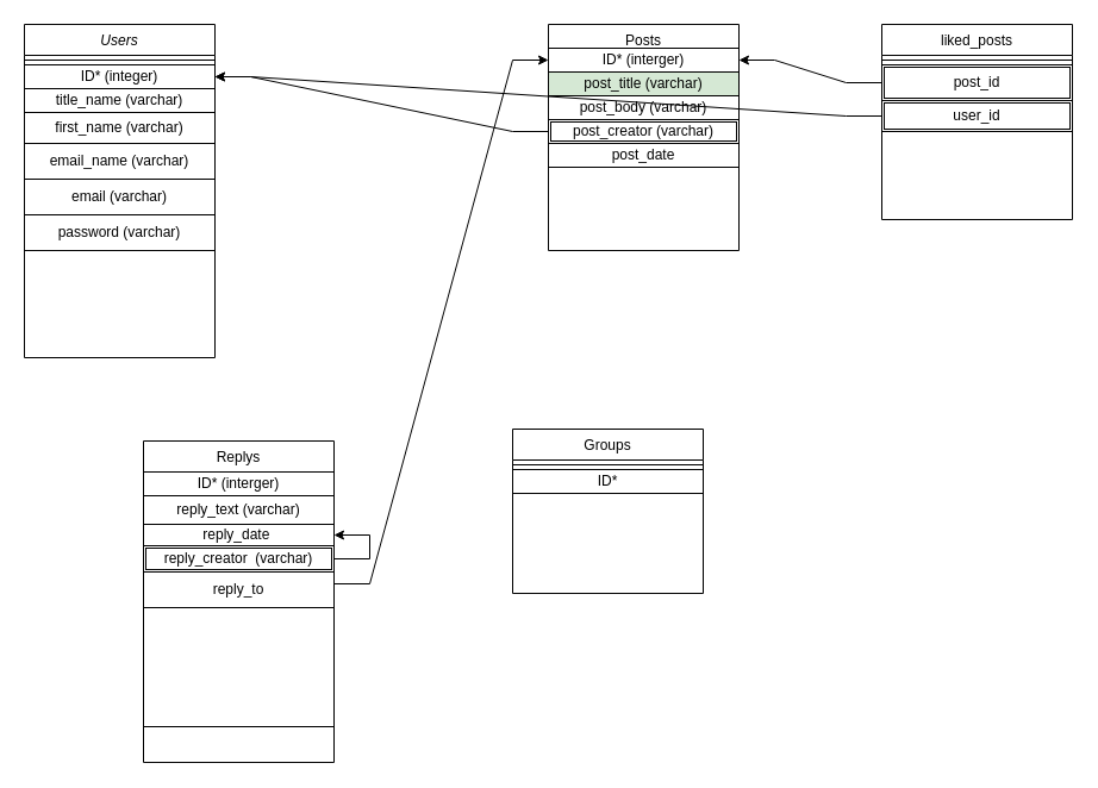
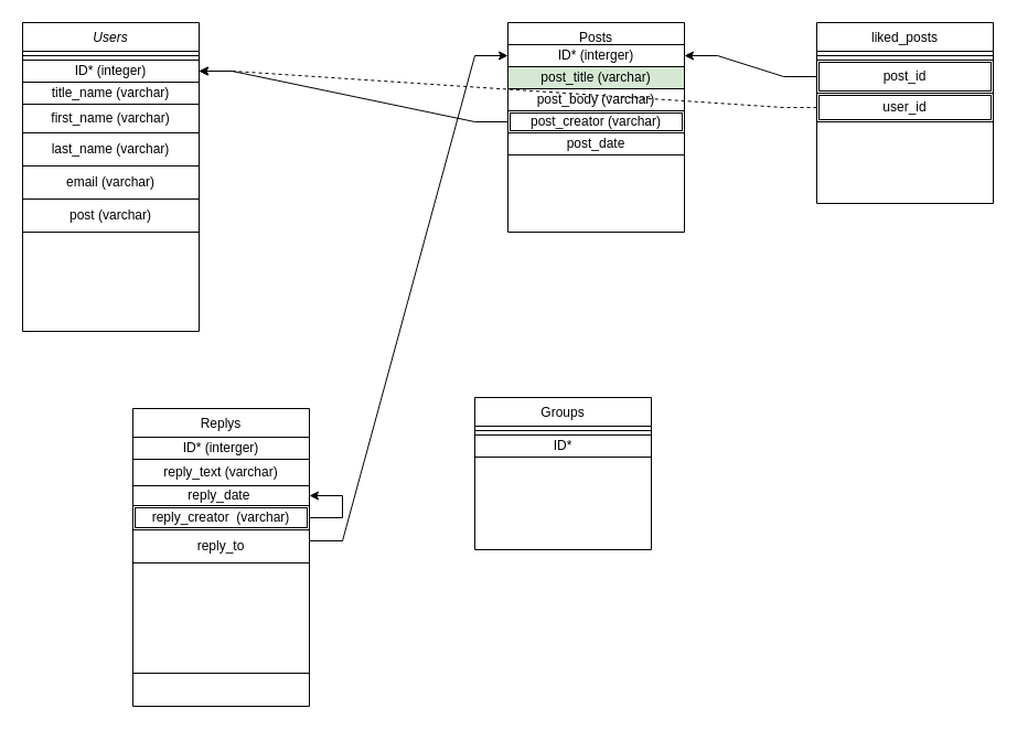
  <mxCell id="0" />
  <mxCell id="1" parent="0" />
  <mxCell id="2" value="Users" style="swimlane;fontStyle=2;align=center;verticalAlign=top;childLayout=stackLayout;horizontal=1;startSize=26;horizontalStack=0;resizeParent=1;resizeLast=0;collapsible=1;marginBottom=0;rounded=0;shadow=0;strokeWidth=1;" parent="1" vertex="1"><mxGeometry x="20" y="20" width="160" height="280" as="geometry"><mxRectangle x="230" y="140" width="160" height="26" as="alternateBounds" /></mxGeometry></mxCell>
  <mxCell id="3" value="" style="line;html=1;strokeWidth=1;align=left;verticalAlign=middle;spacingTop=-1;spacingLeft=3;spacingRight=3;rotatable=0;labelPosition=right;points=[];portConstraint=eastwest;" parent="2" vertex="1"><mxGeometry y="26" width="160" height="8" as="geometry" /></mxCell>
  <mxCell id="4" value="ID* (integer)" style="rounded=0;whiteSpace=wrap;html=1;" vertex="1" parent="2"><mxGeometry y="34" width="160" height="20" as="geometry" /></mxCell>
  <mxCell id="5" value="title_name (varchar)" style="rounded=0;whiteSpace=wrap;html=1;" vertex="1" parent="2"><mxGeometry y="54" width="160" height="20" as="geometry" /></mxCell>
  <mxCell id="6" value="first_name (varchar)" style="rounded=0;whiteSpace=wrap;html=1;" vertex="1" parent="2"><mxGeometry y="74" width="160" height="26" as="geometry" /></mxCell>
- <mxCell id="7" value="email_name (varchar)" style="rounded=0;whiteSpace=wrap;html=1;" vertex="1" parent="2"><mxGeometry y="100" width="160" height="30" as="geometry" /></mxCell>
+ <mxCell id="7" value="last_name (varchar)" style="rounded=0;whiteSpace=wrap;html=1;" vertex="1" parent="2"><mxGeometry y="100" width="160" height="30" as="geometry" /></mxCell>
  <mxCell id="8" value="email (varchar)" style="rounded=0;whiteSpace=wrap;html=1;" vertex="1" parent="2"><mxGeometry y="130" width="160" height="30" as="geometry" /></mxCell>
- <mxCell id="9" value="password (varchar)" style="rounded=0;whiteSpace=wrap;html=1;" vertex="1" parent="2"><mxGeometry y="160" width="160" height="30" as="geometry" /></mxCell>
+ <mxCell id="9" value="post (varchar)" style="rounded=0;whiteSpace=wrap;html=1;" vertex="1" parent="2"><mxGeometry y="160" width="160" height="30" as="geometry" /></mxCell>
  <mxCell id="10" value="Replys" style="swimlane;fontStyle=0;align=center;verticalAlign=top;childLayout=stackLayout;horizontal=1;startSize=26;horizontalStack=0;resizeParent=1;resizeLast=0;collapsible=1;marginBottom=0;rounded=0;shadow=0;strokeWidth=1;" parent="1" vertex="1"><mxGeometry x="120" y="370" width="160" height="270" as="geometry"><mxRectangle x="130" y="380" width="160" height="26" as="alternateBounds" /></mxGeometry></mxCell>
  <mxCell id="11" value="ID* (interger)" style="rounded=0;whiteSpace=wrap;html=1;" vertex="1" parent="10"><mxGeometry y="26" width="160" height="20" as="geometry" /></mxCell>
  <mxCell id="12" value="reply_text (varchar)" style="rounded=0;whiteSpace=wrap;html=1;" vertex="1" parent="10"><mxGeometry y="46" width="160" height="24" as="geometry" /></mxCell>
  <mxCell id="13" value="reply_date&amp;nbsp;" style="whiteSpace=wrap;html=1;" vertex="1" parent="10"><mxGeometry y="70" width="160" height="18" as="geometry" /></mxCell>
  <mxCell id="14" value="reply_creator&amp;nbsp; (varchar)" style="shape=ext;double=1;rounded=0;whiteSpace=wrap;html=1;" vertex="1" parent="10"><mxGeometry y="88" width="160" height="22" as="geometry" /></mxCell>
  <mxCell id="15" value="reply_to" style="rounded=0;whiteSpace=wrap;html=1;" vertex="1" parent="10"><mxGeometry y="110" width="160" height="30" as="geometry" /></mxCell>
  <mxCell id="16" value="" style="rounded=0;whiteSpace=wrap;html=1;" vertex="1" parent="10"><mxGeometry y="140" width="160" height="100" as="geometry" /></mxCell>
  <mxCell id="17" value="Posts" style="swimlane;fontStyle=0;align=center;verticalAlign=top;childLayout=stackLayout;horizontal=1;startSize=20;horizontalStack=0;resizeParent=1;resizeLast=0;collapsible=1;marginBottom=0;rounded=0;shadow=0;strokeWidth=1;" parent="1" vertex="1"><mxGeometry x="460" y="20" width="160" height="190" as="geometry"><mxRectangle x="460" y="10" width="160" height="26" as="alternateBounds" /></mxGeometry></mxCell>
  <mxCell id="18" value="ID* (interger)" style="rounded=0;whiteSpace=wrap;html=1;" vertex="1" parent="17"><mxGeometry y="20" width="160" height="20" as="geometry" /></mxCell>
  <mxCell id="19" value="post_title (varchar)" style="rounded=0;whiteSpace=wrap;html=1;fillColor=#d5e8d4;" vertex="1" parent="17"><mxGeometry y="40" width="160" height="20" as="geometry" /></mxCell>
  <mxCell id="20" value="post_body (varchar)" style="rounded=0;whiteSpace=wrap;html=1;" vertex="1" parent="17"><mxGeometry y="60" width="160" height="20" as="geometry" /></mxCell>
  <mxCell id="21" value="post_creator (varchar)" style="shape=ext;double=1;rounded=0;whiteSpace=wrap;html=1;" vertex="1" parent="17"><mxGeometry y="80" width="160" height="20" as="geometry" /></mxCell>
  <mxCell id="22" value="post_date" style="rounded=0;whiteSpace=wrap;html=1;" vertex="1" parent="17"><mxGeometry y="100" width="160" height="20" as="geometry" /></mxCell>
  <mxCell id="23" value="Groups" style="swimlane;fontStyle=0;align=center;verticalAlign=top;childLayout=stackLayout;horizontal=1;startSize=26;horizontalStack=0;resizeParent=1;resizeLast=0;collapsible=1;marginBottom=0;rounded=0;shadow=0;strokeWidth=1;" vertex="1" parent="1"><mxGeometry x="430" y="360" width="160" height="138" as="geometry"><mxRectangle x="130" y="380" width="160" height="26" as="alternateBounds" /></mxGeometry></mxCell>
  <mxCell id="24" value="" style="line;html=1;strokeWidth=1;align=left;verticalAlign=middle;spacingTop=-1;spacingLeft=3;spacingRight=3;rotatable=0;labelPosition=right;points=[];portConstraint=eastwest;" vertex="1" parent="23"><mxGeometry y="26" width="160" height="8" as="geometry" /></mxCell>
  <mxCell id="25" value="ID*" style="rounded=0;whiteSpace=wrap;html=1;" vertex="1" parent="23"><mxGeometry y="34" width="160" height="20" as="geometry" /></mxCell>
  <mxCell id="26" style="edgeStyle=entityRelationEdgeStyle;rounded=0;orthogonalLoop=1;jettySize=auto;html=1;exitX=0;exitY=0.5;exitDx=0;exitDy=0;strokeColor=#000000;" edge="1" parent="1" source="21" target="4"><mxGeometry relative="1" as="geometry" /></mxCell>
  <mxCell id="27" style="edgeStyle=entityRelationEdgeStyle;rounded=0;orthogonalLoop=1;jettySize=auto;html=1;entryX=0;entryY=0.5;entryDx=0;entryDy=0;strokeColor=#000000;" edge="1" parent="1" target="18"><mxGeometry relative="1" as="geometry"><mxPoint x="280" y="490" as="sourcePoint" /></mxGeometry></mxCell>
  <mxCell id="28" value="liked_posts" style="swimlane;fontStyle=0;align=center;verticalAlign=top;childLayout=stackLayout;horizontal=1;startSize=26;horizontalStack=0;resizeParent=1;resizeLast=0;collapsible=1;marginBottom=0;rounded=0;shadow=0;strokeWidth=1;" vertex="1" parent="1"><mxGeometry x="740" y="20" width="160" height="164" as="geometry"><mxRectangle x="130" y="380" width="160" height="26" as="alternateBounds" /></mxGeometry></mxCell>
  <mxCell id="29" value="" style="line;html=1;strokeWidth=1;align=left;verticalAlign=middle;spacingTop=-1;spacingLeft=3;spacingRight=3;rotatable=0;labelPosition=right;points=[];portConstraint=eastwest;" vertex="1" parent="28"><mxGeometry y="26" width="160" height="8" as="geometry" /></mxCell>
  <mxCell id="30" value="post_id" style="shape=ext;double=1;rounded=0;whiteSpace=wrap;html=1;" vertex="1" parent="28"><mxGeometry y="34" width="160" height="30" as="geometry" /></mxCell>
  <mxCell id="31" value="user_id" style="shape=ext;double=1;rounded=0;whiteSpace=wrap;html=1;" vertex="1" parent="28"><mxGeometry y="64" width="160" height="26" as="geometry" /></mxCell>
  <mxCell id="32" style="edgeStyle=entityRelationEdgeStyle;rounded=0;orthogonalLoop=1;jettySize=auto;html=1;exitX=0;exitY=0.5;exitDx=0;exitDy=0;entryX=1;entryY=0.5;entryDx=0;entryDy=0;strokeColor=#000000;" edge="1" parent="1" source="30" target="18"><mxGeometry relative="1" as="geometry" /></mxCell>
- <mxCell id="33" style="edgeStyle=entityRelationEdgeStyle;rounded=0;orthogonalLoop=1;jettySize=auto;html=1;exitX=0;exitY=0.5;exitDx=0;exitDy=0;strokeColor=#000000;entryX=1;entryY=0.5;entryDx=0;entryDy=0;" edge="1" parent="1" source="31" target="4"><mxGeometry relative="1" as="geometry"><mxPoint x="290" y="330" as="targetPoint" /></mxGeometry></mxCell>
+ <mxCell id="33" style="edgeStyle=entityRelationEdgeStyle;rounded=0;orthogonalLoop=1;jettySize=auto;html=1;exitX=0;exitY=0.5;exitDx=0;exitDy=0;strokeColor=#000000;entryX=1;entryY=0.5;entryDx=0;entryDy=0;dashed=1;" edge="1" parent="1" source="31" target="4"><mxGeometry relative="1" as="geometry"><mxPoint x="290" y="330" as="targetPoint" /></mxGeometry></mxCell>
  <mxCell id="34" style="edgeStyle=entityRelationEdgeStyle;rounded=0;orthogonalLoop=1;jettySize=auto;html=1;exitX=1;exitY=0.5;exitDx=0;exitDy=0;strokeColor=#000000;" edge="1" parent="1" source="14" target="13"><mxGeometry relative="1" as="geometry" /></mxCell>
